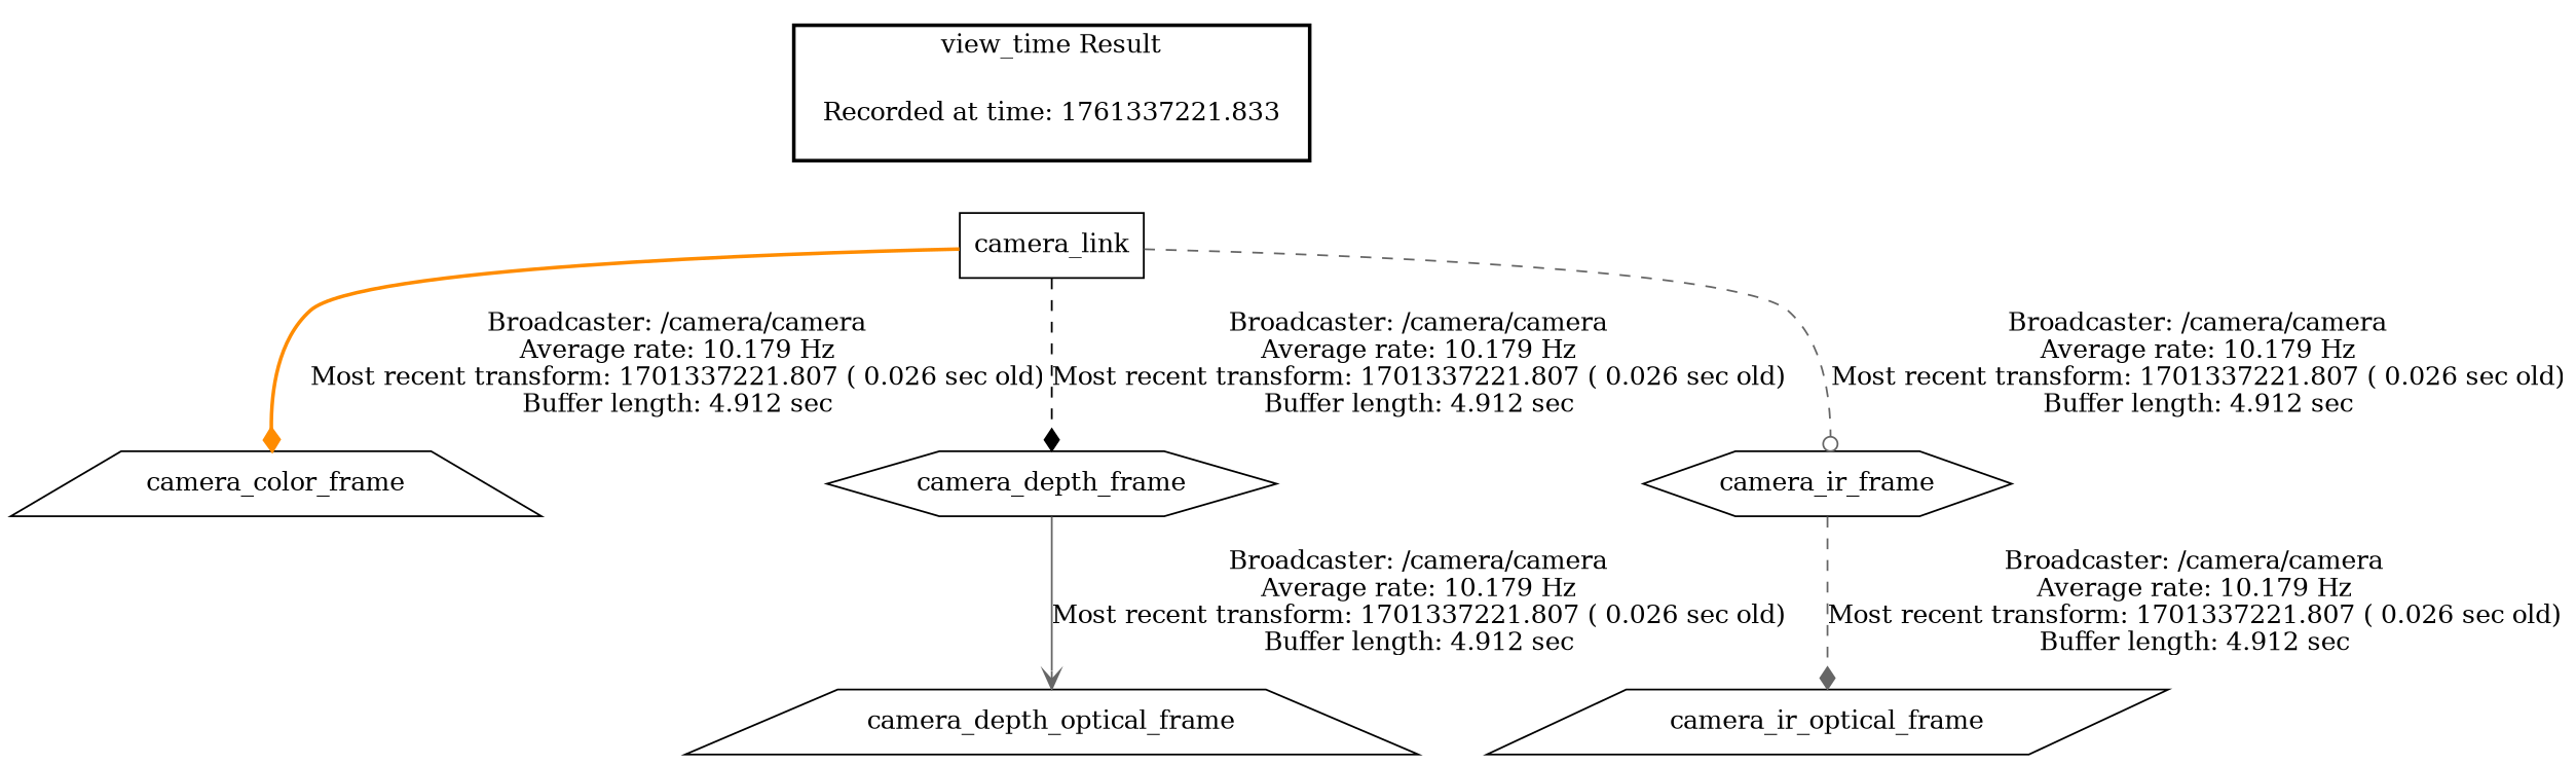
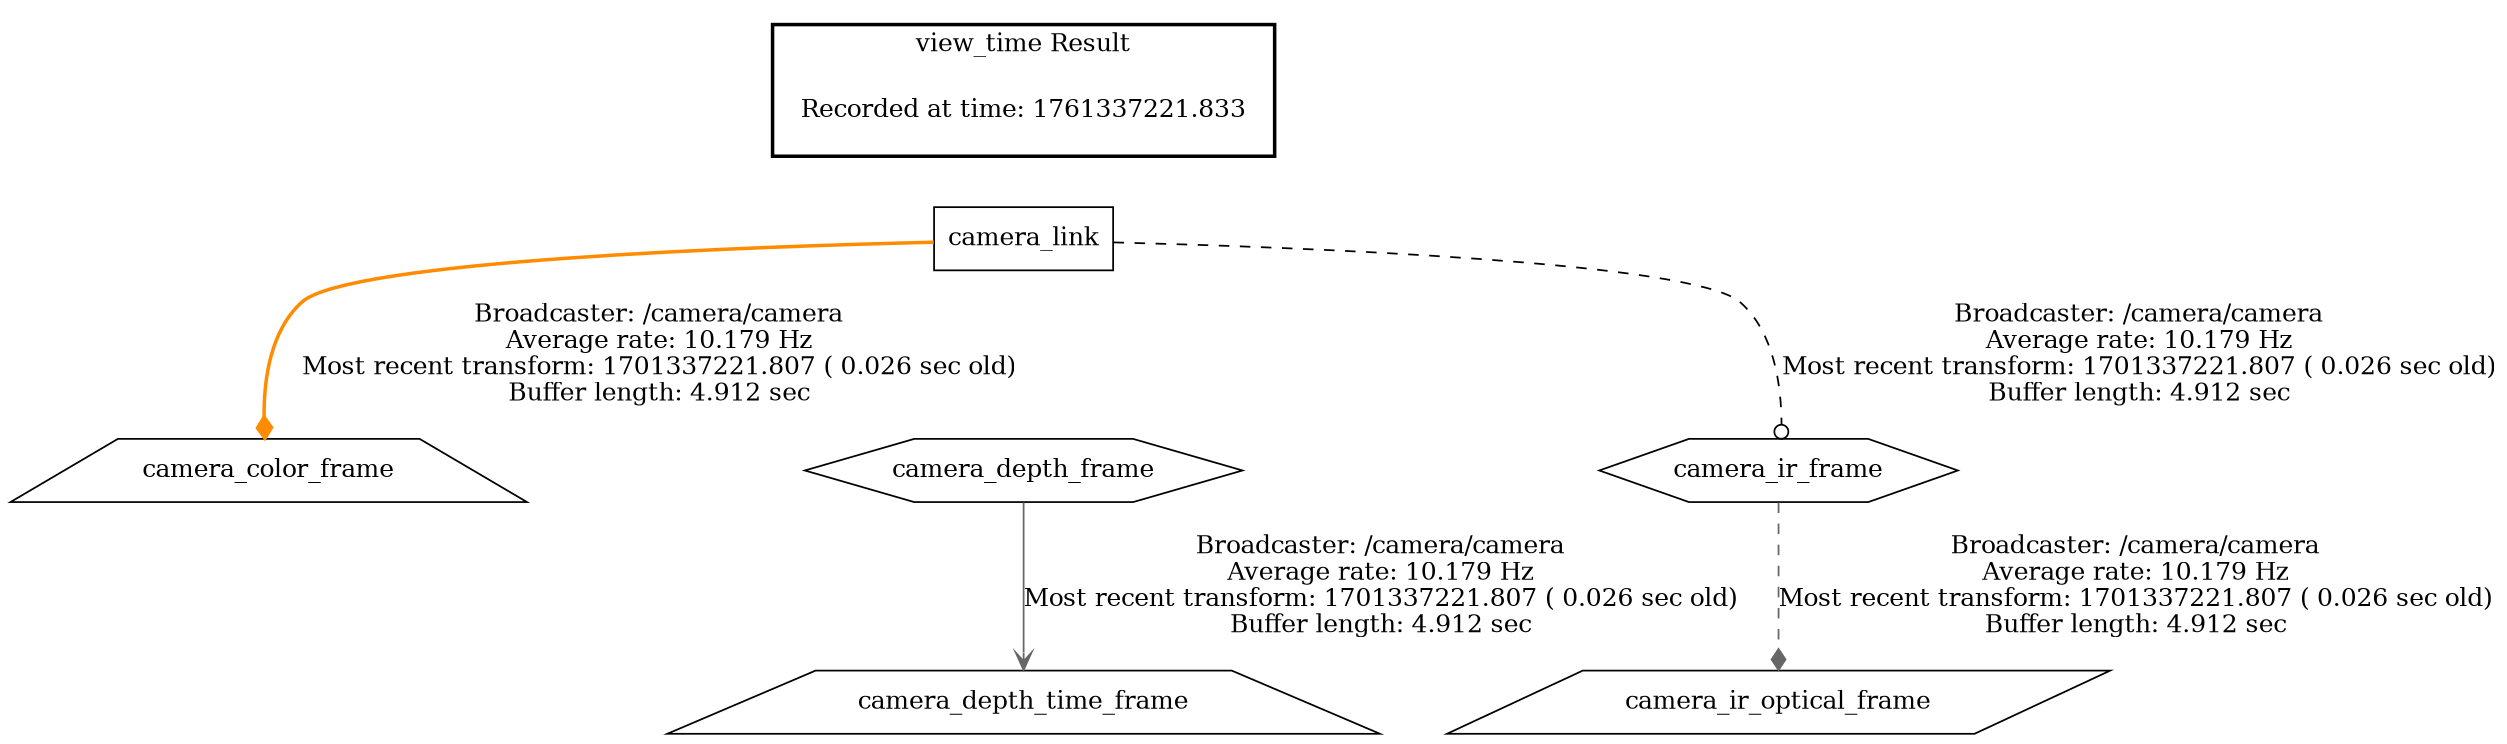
  digraph {
    node [shape=trapezium]
    edge [style=dashed arrowhead=diamond color=black]
    n1 [label="Recorded at time: 1761337221.833" shape=plaintext]
    camera_link [shape=box]
    camera_color_frame
    camera_depth_frame [shape=hexagon]
    camera_ir_frame [shape=hexagon]
-   camera_depth_optical_frame
+   camera_depth_optical_frame [label=camera_depth_time_frame]
    camera_ir_optical_frame [shape=parallelogram]
    subgraph cluster_1 {
      color=black
      label="view_time Result"
      style=bold
      n1
    }
    n1 -> camera_link [style=invis arrowhead="" color=""]
    camera_link -> camera_color_frame [color=darkorange label="Broadcaster: /camera/camera\nAverage rate: 10.179 Hz\nMost recent transform: 1701337221.807 ( 0.026 sec old)\nBuffer length: 4.912 sec\n" style=bold]
-   camera_link -> camera_depth_frame [label="Broadcaster: /camera/camera\nAverage rate: 10.179 Hz\nMost recent transform: 1701337221.807 ( 0.026 sec old)\nBuffer length: 4.912 sec\n"]
-   camera_link -> camera_ir_frame [arrowhead=odot color=gray40 label="Broadcaster: /camera/camera\nAverage rate: 10.179 Hz\nMost recent transform: 1701337221.807 ( 0.026 sec old)\nBuffer length: 4.912 sec\n"]
+   camera_link -> camera_ir_frame [arrowhead=odot label="Broadcaster: /camera/camera\nAverage rate: 10.179 Hz\nMost recent transform: 1701337221.807 ( 0.026 sec old)\nBuffer length: 4.912 sec\n"]
    camera_depth_frame -> camera_depth_optical_frame [arrowhead=vee color=gray40 label="Broadcaster: /camera/camera\nAverage rate: 10.179 Hz\nMost recent transform: 1701337221.807 ( 0.026 sec old)\nBuffer length: 4.912 sec\n" style=solid]
    camera_ir_frame -> camera_ir_optical_frame [color=gray40 label="Broadcaster: /camera/camera\nAverage rate: 10.179 Hz\nMost recent transform: 1701337221.807 ( 0.026 sec old)\nBuffer length: 4.912 sec\n"]
  }
